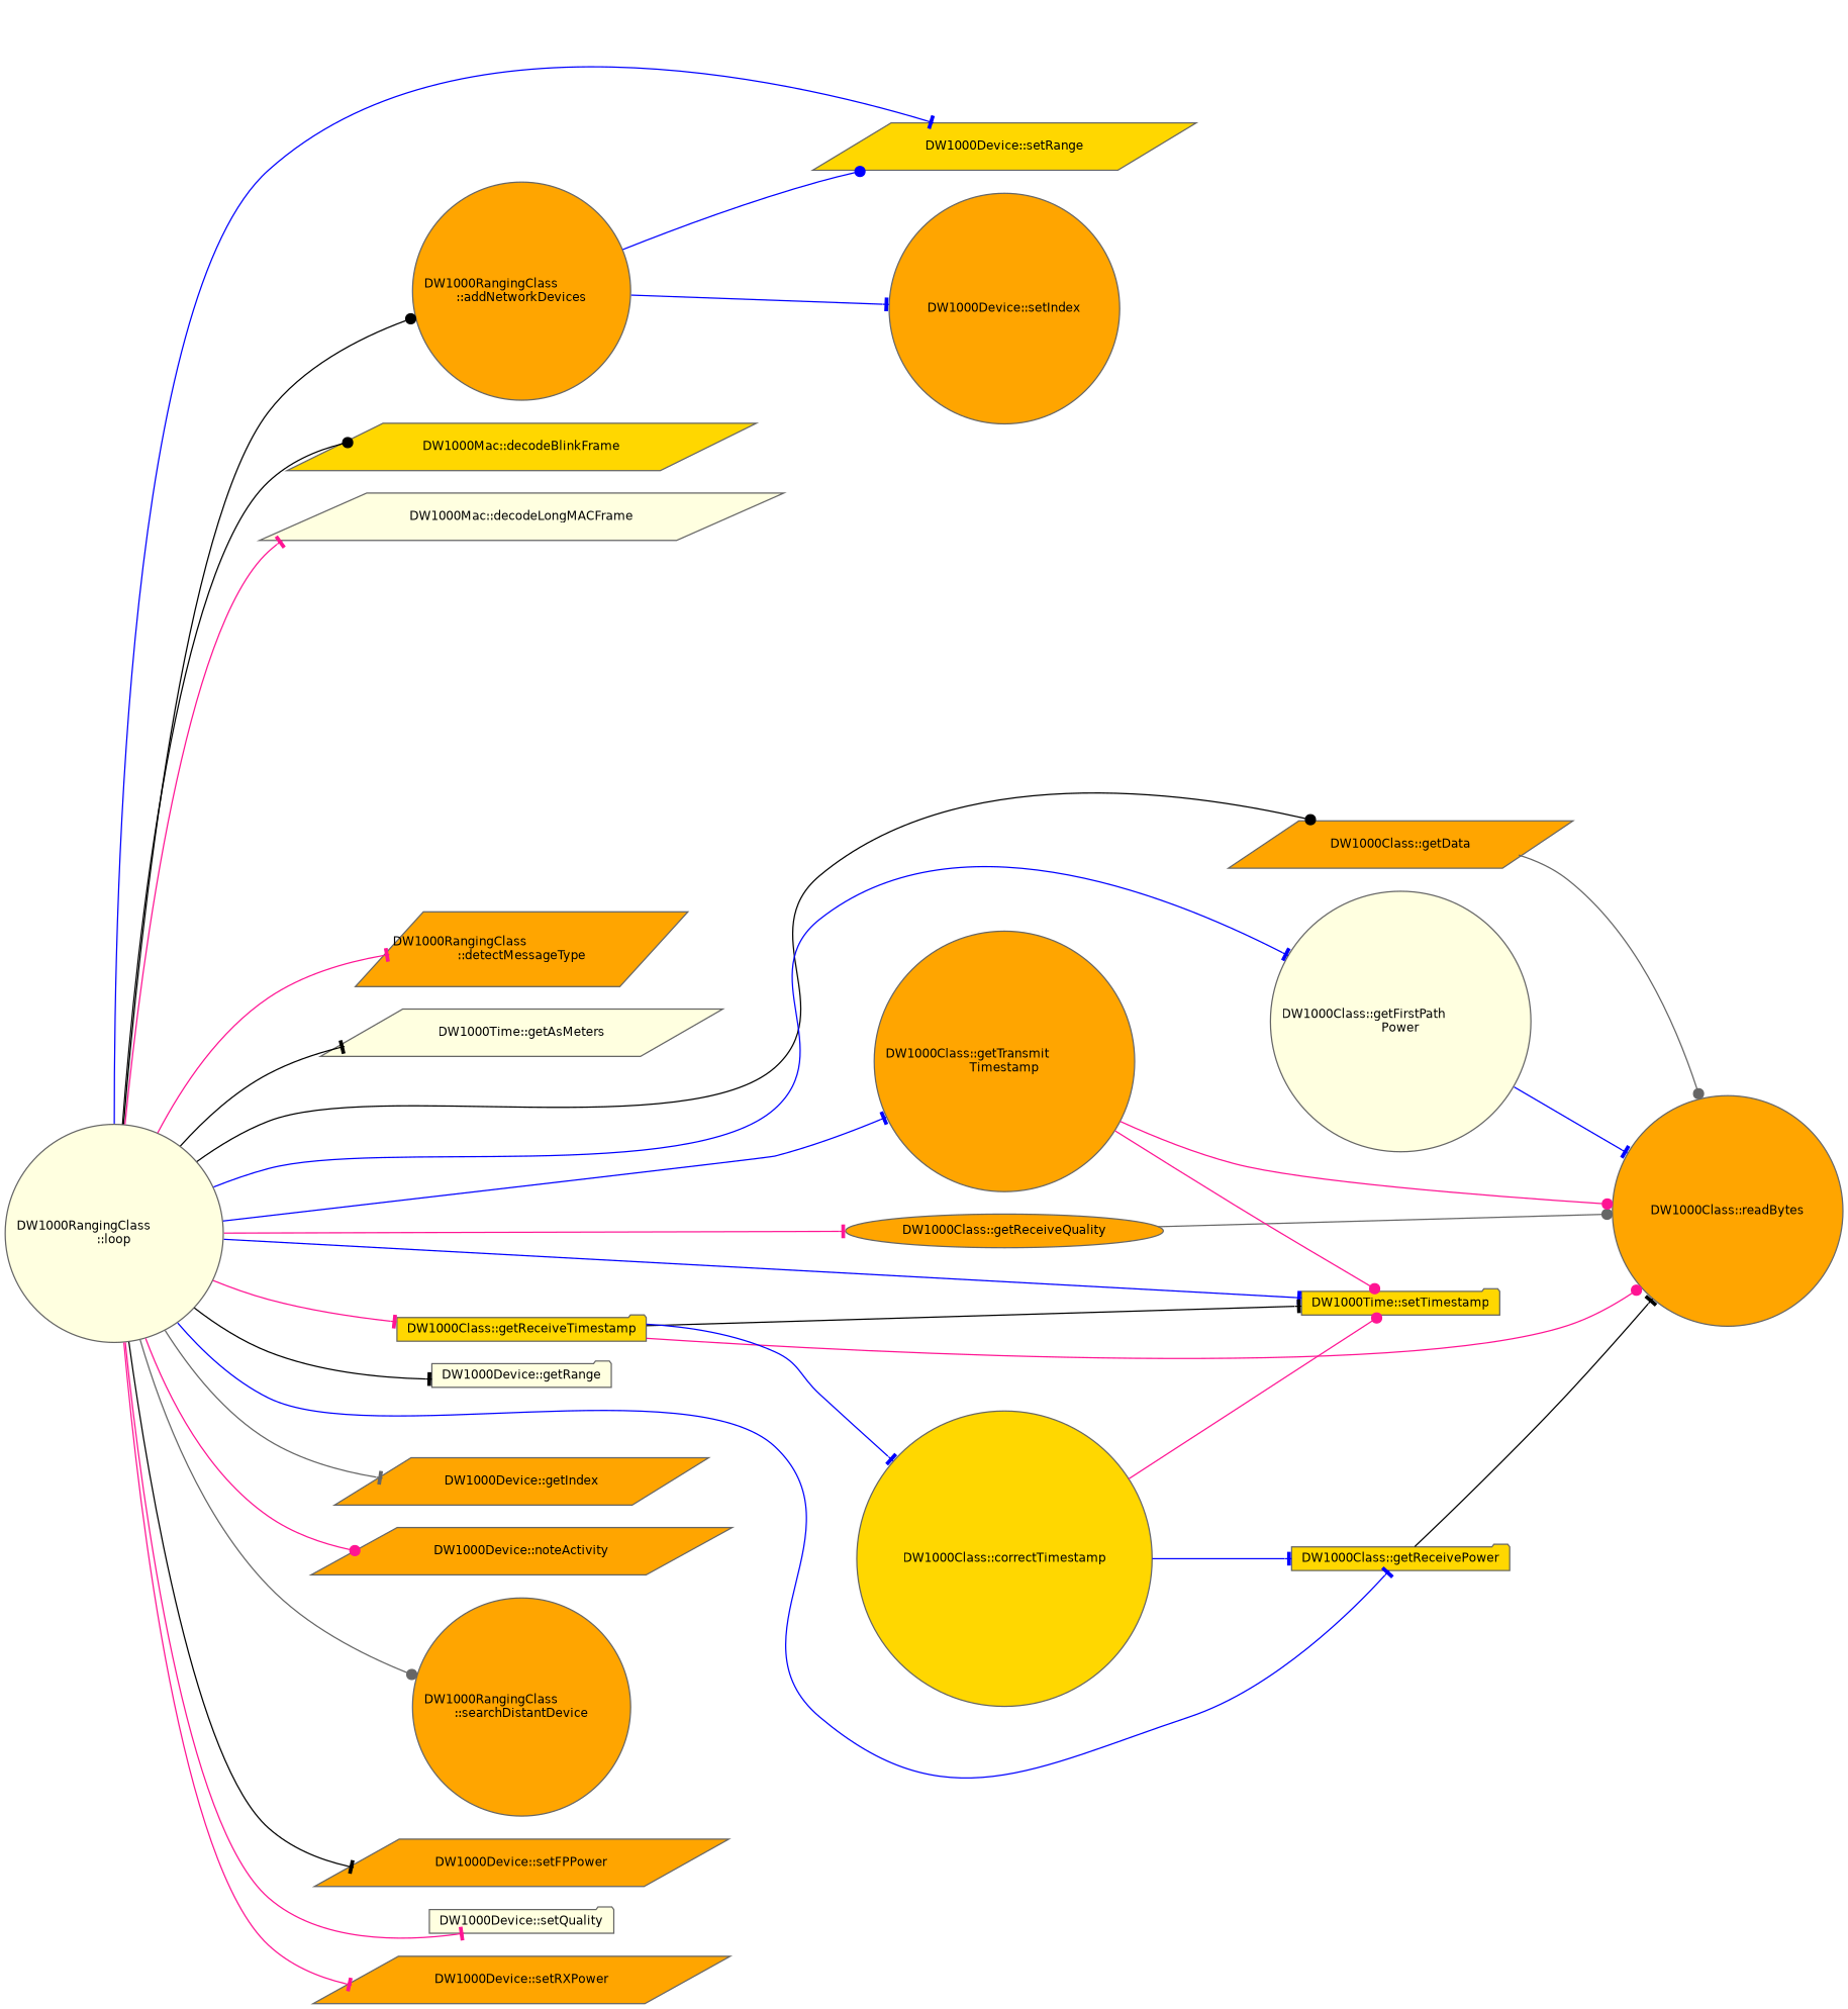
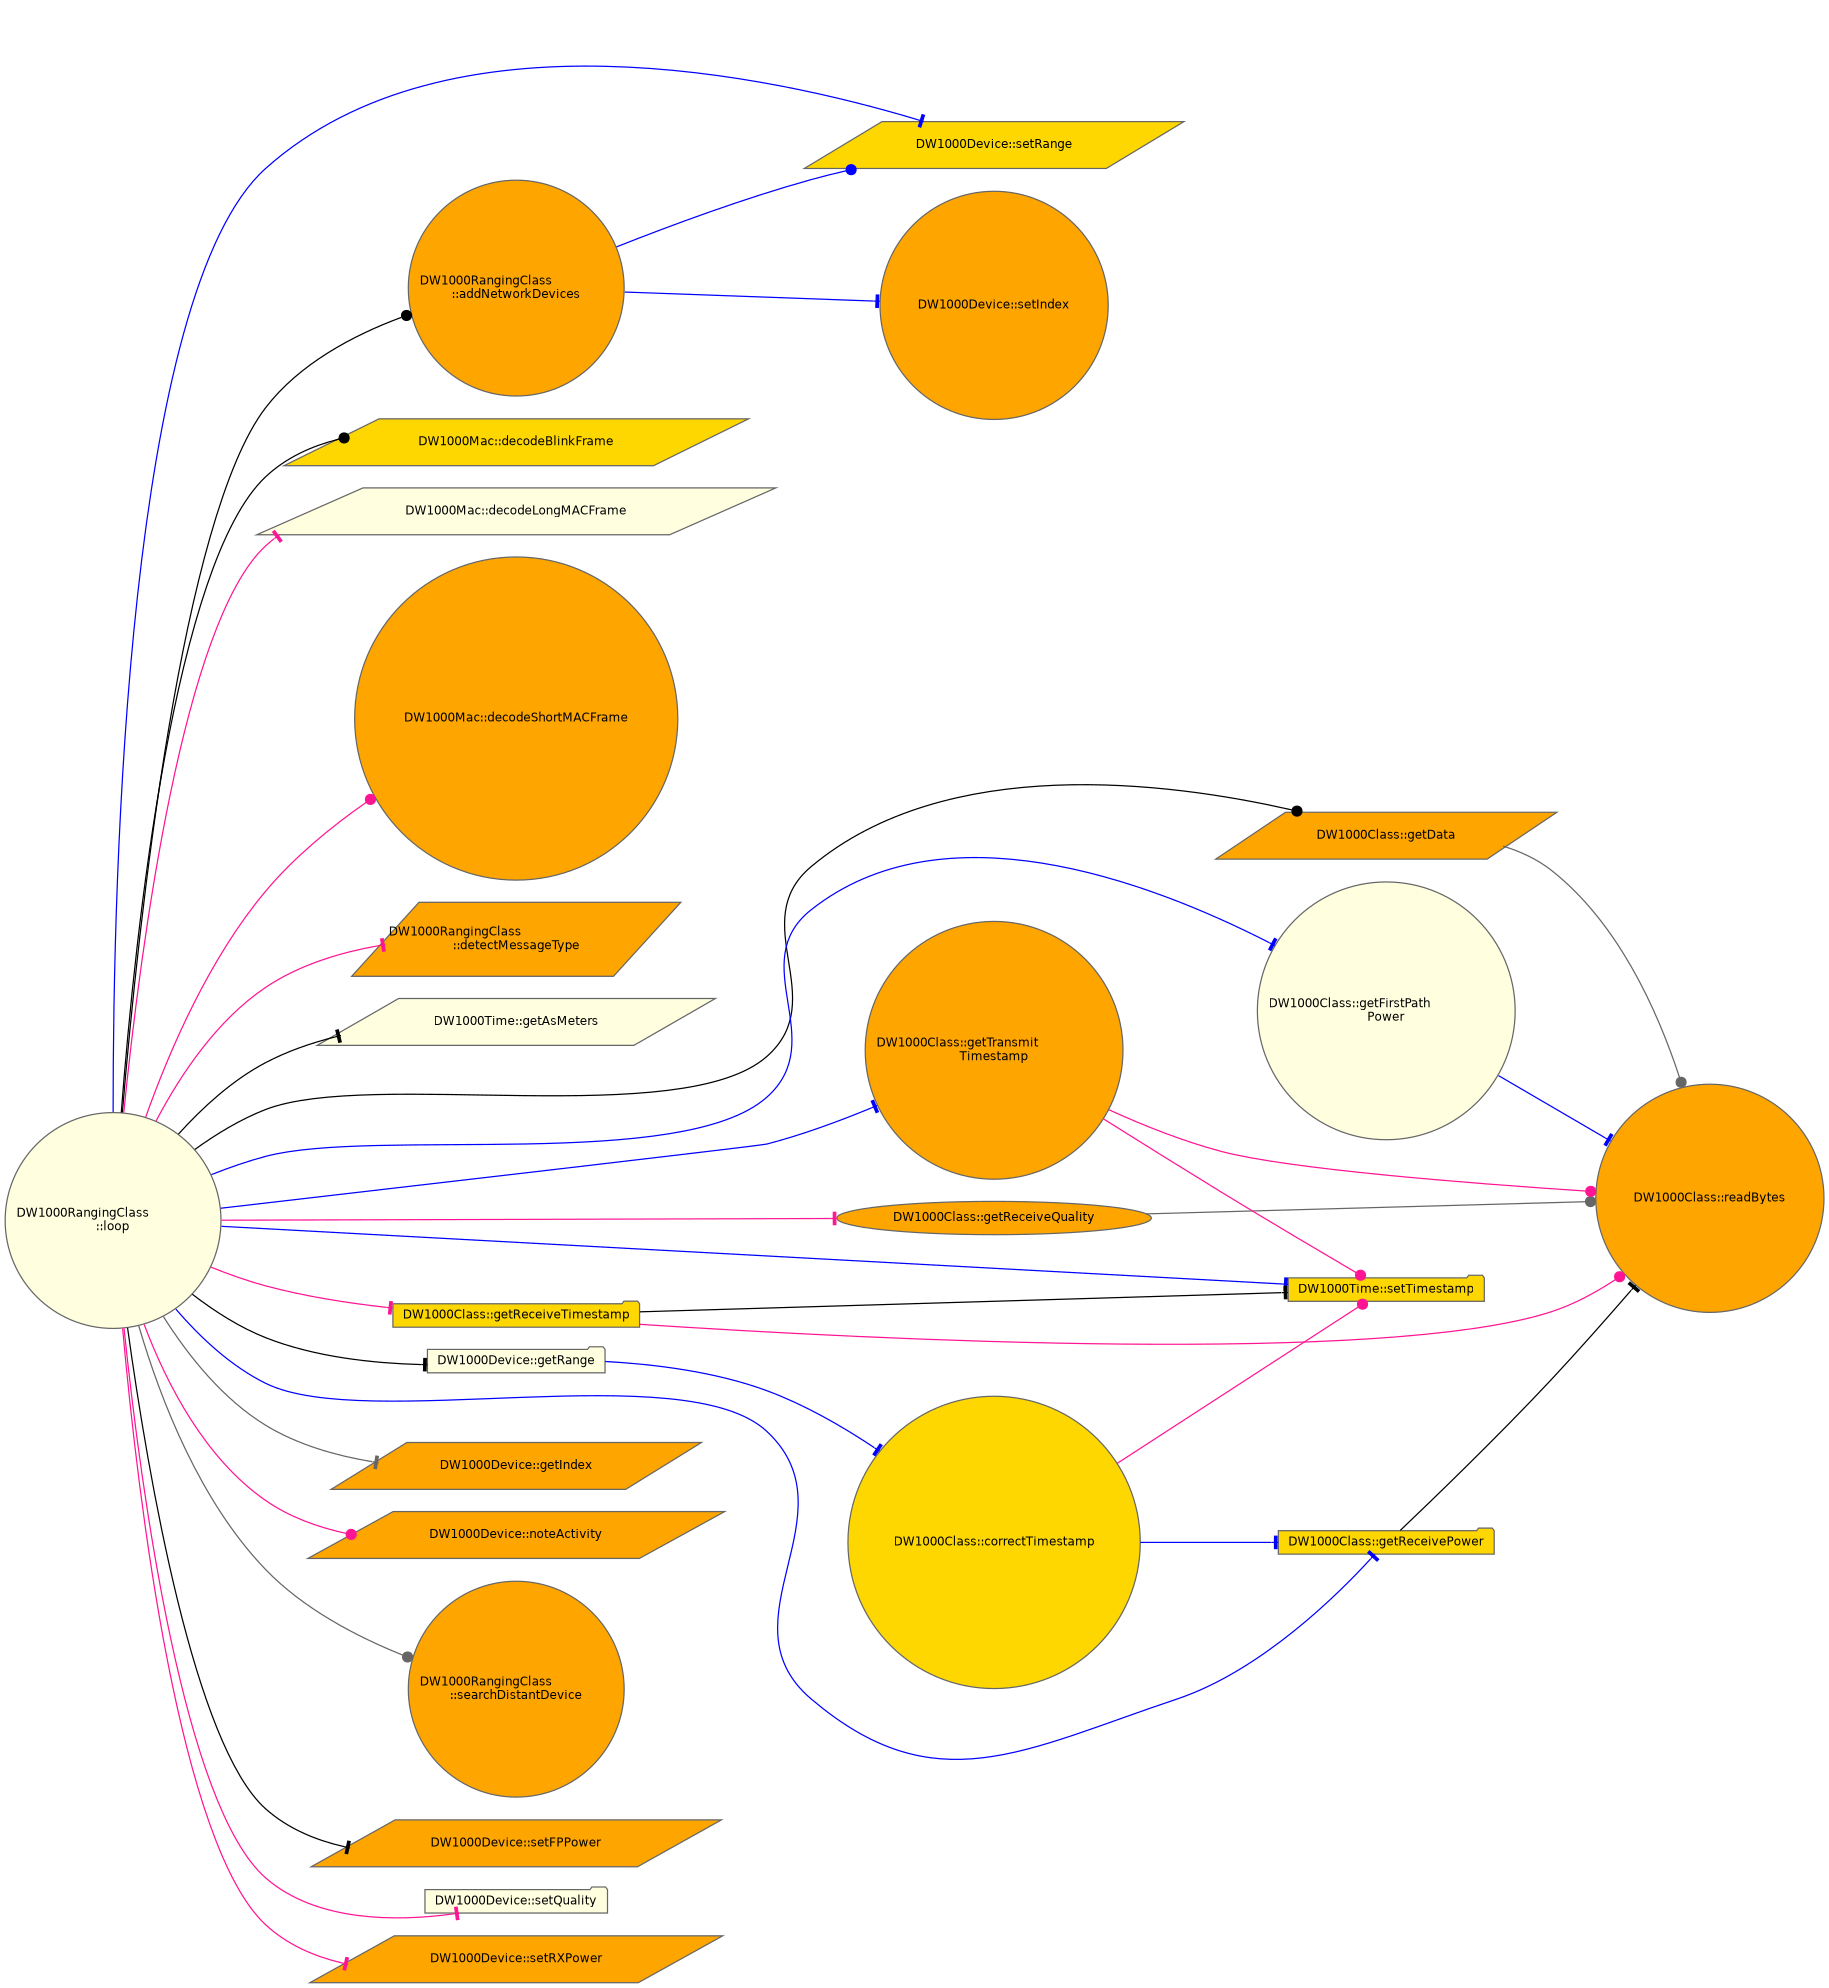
  digraph {
    rankdir=LR
    node [color=grey40 fillcolor=orange fontname=Helvetica fontsize=10 shape=parallelogram style=filled]
    edge [arrowhead=tee color=deeppink fontname=Helvetica fontsize=10 labelfontname=Helvetica labelfontsize=10 style=solid]
    n1 [color=gray40 fillcolor=lightyellow fontcolor=black height=0.2 label="DW1000RangingClass\l::loop" shape=circle width=0.4]
    n2 [height=0.2 label="DW1000RangingClass\l::addNetworkDevices" shape=circle width=0.4]
    n3 [fillcolor=gold height=0.2 label="DW1000Device::setRange" width=0.4]
    n4 [fillcolor=gold height=0.2 label="DW1000Mac::decodeBlinkFrame" width=0.4]
    n5 [fillcolor=lightyellow height=0.2 label="DW1000Mac::decodeLongMACFrame" width=0.4]
+   n6 [height=0.2 label="DW1000Mac::decodeShortMACFrame" shape=circle width=0.4]
    n7 [height=0.2 label="DW1000RangingClass\l::detectMessageType" width=0.4]
    n8 [fillcolor=lightyellow height=0.2 label="DW1000Time::getAsMeters" width=0.4]
    n9 [height=0.2 label="DW1000Class::getData" width=0.4]
    n10 [fillcolor=lightyellow height=0.2 label="DW1000Class::getFirstPath\lPower" shape=circle width=0.4]
    n11 [height=0.2 label="DW1000Device::getIndex" width=0.4]
    n12 [fillcolor=lightyellow height=0.2 label="DW1000Device::getRange" shape=folder width=0.4]
    n13 [fillcolor=gold height=0.2 label="DW1000Class::getReceivePower" shape=folder width=0.4]
    n14 [height=0.2 label="DW1000Class::getReceiveQuality" shape=ellipse width=0.4]
    n15 [fillcolor=gold height=0.2 label="DW1000Class::getReceiveTimestamp" shape=folder width=0.4]
    n16 [fillcolor=gold height=0.2 label="DW1000Time::setTimestamp" shape=folder width=0.4]
    n17 [height=0.2 label="DW1000Class::getTransmit\lTimestamp" shape=circle width=0.4]
    n18 [height=0.2 label="DW1000Device::noteActivity" width=0.4]
    n19 [height=0.2 label="DW1000RangingClass\l::searchDistantDevice" shape=circle width=0.4]
    n20 [height=0.2 label="DW1000Device::setFPPower" width=0.4]
    n21 [fillcolor=lightyellow height=0.2 label="DW1000Device::setQuality" shape=folder width=0.4]
    n22 [height=0.2 label="DW1000Device::setRXPower" width=0.4]
    n23 [height=0.2 label="DW1000Device::setIndex" shape=circle width=0.4]
    n24 [height=0.2 label="DW1000Class::readBytes" shape=circle width=0.4]
    n25 [fillcolor=gold height=0.2 label="DW1000Class::correctTimestamp" shape=circle width=0.4]
    n1 -> n2 [arrowhead=dot color=black]
    n1 -> n3 [color=blue]
    n1 -> n4 [arrowhead=dot color=black]
    n1 -> n5
+   n1 -> n6 [arrowhead=dot]
    n1 -> n7
    n1 -> n8 [color=black]
    n1 -> n9 [arrowhead=dot color=black]
    n1 -> n10 [color=blue]
    n1 -> n11 [color=gray40]
    n1 -> n12 [color=black]
    n1 -> n13 [color=blue]
    n1 -> n14
    n1 -> n15
    n1 -> n16 [color=blue]
    n1 -> n17 [color=blue]
    n1 -> n18 [arrowhead=dot]
    n1 -> n19 [arrowhead=dot color=gray40]
    n1 -> n20 [color=black]
    n1 -> n21
    n1 -> n22
    n2 -> n3 [arrowhead=dot color=blue]
    n2 -> n23 [color=blue]
    n9 -> n24 [arrowhead=dot color=gray40]
    n10 -> n24 [color=blue]
    n13 -> n24 [color=black]
    n14 -> n24 [arrowhead=dot color=gray40]
    n15 -> n16 [color=black]
    n15 -> n24 [arrowhead=dot]
-   n15 -> n25 [color=blue]
+   n12 -> n25 [color=blue]
    n17 -> n16 [arrowhead=dot]
    n17 -> n24 [arrowhead=dot]
    n25 -> n13 [color=blue]
    n25 -> n16 [arrowhead=dot]
  }
